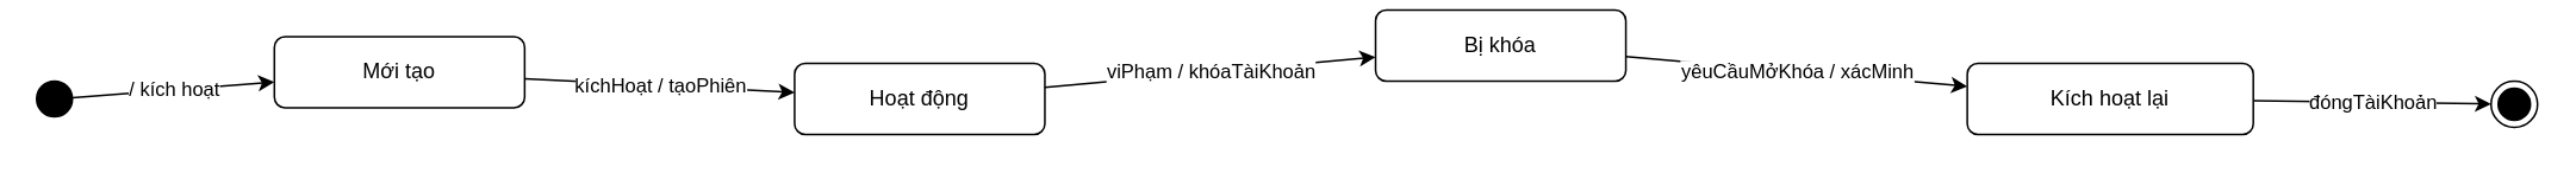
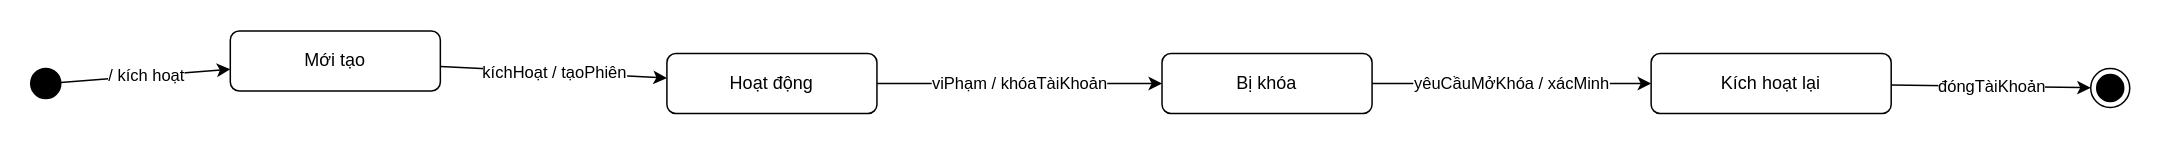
  <mxCell id="0" />
  <mxCell id="1" parent="0" />
  <mxCell id="2" value="" style="ellipse;fillColor=strokeColor;html=1;" parent="1" vertex="1"><mxGeometry x="20" y="45" width="20" height="20" as="geometry" /></mxCell>
  <mxCell id="3" value="Mới tạo" style="rounded=1;whiteSpace=wrap;html=1;" parent="1" vertex="1"><mxGeometry x="153" y="20" width="140" height="40" as="geometry" /></mxCell>
  <mxCell id="4" value="Hoạt động" style="rounded=1;whiteSpace=wrap;html=1;" parent="1" vertex="1"><mxGeometry x="444" y="35" width="140" height="40" as="geometry" /></mxCell>
- <mxCell id="5" value="Bị khóa" style="rounded=1;whiteSpace=wrap;html=1;" parent="1" vertex="1"><mxGeometry x="769" y="5" width="140" height="40" as="geometry" /></mxCell>
+ <mxCell id="5" value="Bị khóa" style="rounded=1;whiteSpace=wrap;html=1;" parent="1" vertex="1"><mxGeometry x="774" y="35" width="140" height="40" as="geometry" /></mxCell>
  <mxCell id="6" value="Kích hoạt lại" style="rounded=1;whiteSpace=wrap;html=1;" parent="1" vertex="1"><mxGeometry x="1100" y="35" width="160" height="40" as="geometry" /></mxCell>
  <mxCell id="7" value="" style="ellipse;html=1;shape=endState;fillColor=strokeColor;" parent="1" vertex="1"><mxGeometry x="1393" y="45" width="26" height="26" as="geometry" /></mxCell>
  <mxCell id="8" value="/ kích hoạt" style="endArrow=classic;html=1;" parent="1" source="2" target="3" edge="1"><mxGeometry relative="1" as="geometry" /></mxCell>
  <mxCell id="9" value="kíchHoạt / tạoPhiên" style="endArrow=classic;html=1;" parent="1" source="3" target="4" edge="1"><mxGeometry relative="1" as="geometry" /></mxCell>
  <mxCell id="10" value="viPhạm / khóaTàiKhoản" style="endArrow=classic;html=1;" parent="1" source="4" target="5" edge="1"><mxGeometry relative="1" as="geometry" /></mxCell>
  <mxCell id="11" value="yêuCầuMởKhóa / xácMinh" style="endArrow=classic;html=1;" parent="1" source="5" target="6" edge="1"><mxGeometry relative="1" as="geometry" /></mxCell>
  <mxCell id="12" value="đóngTàiKhoản" style="endArrow=classic;html=1;" parent="1" source="6" target="7" edge="1"><mxGeometry relative="1" as="geometry" /></mxCell>
